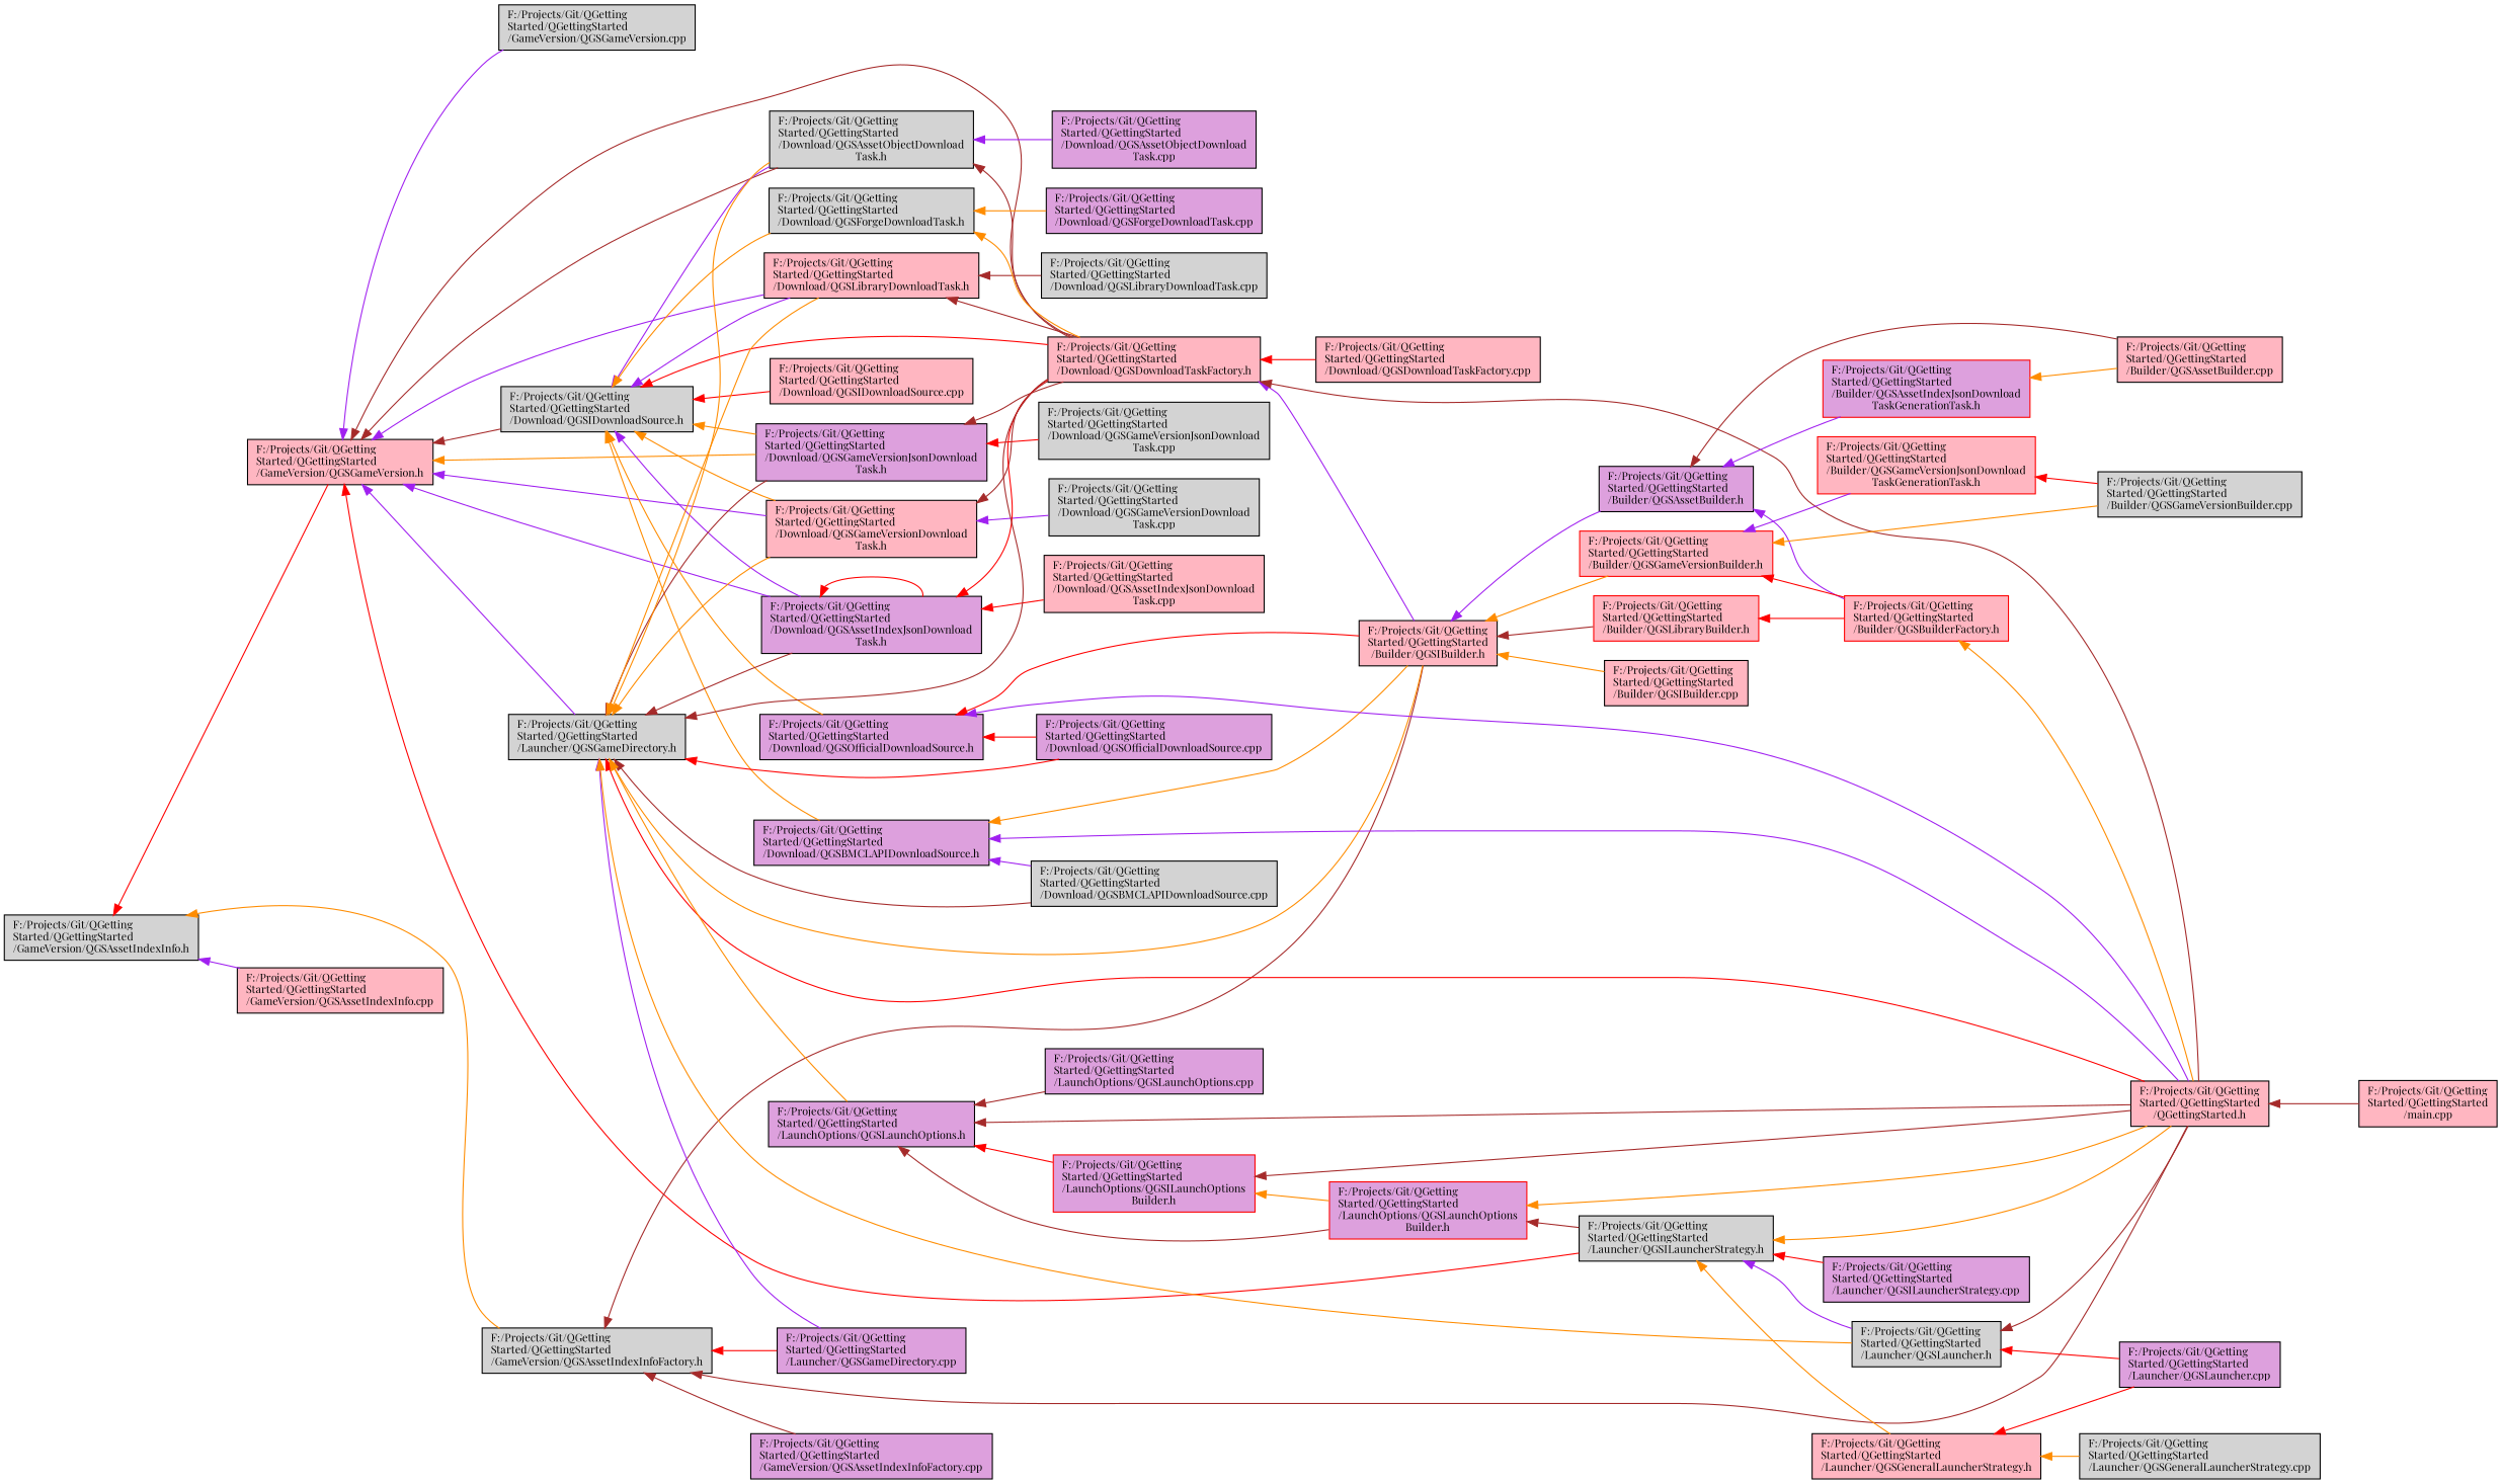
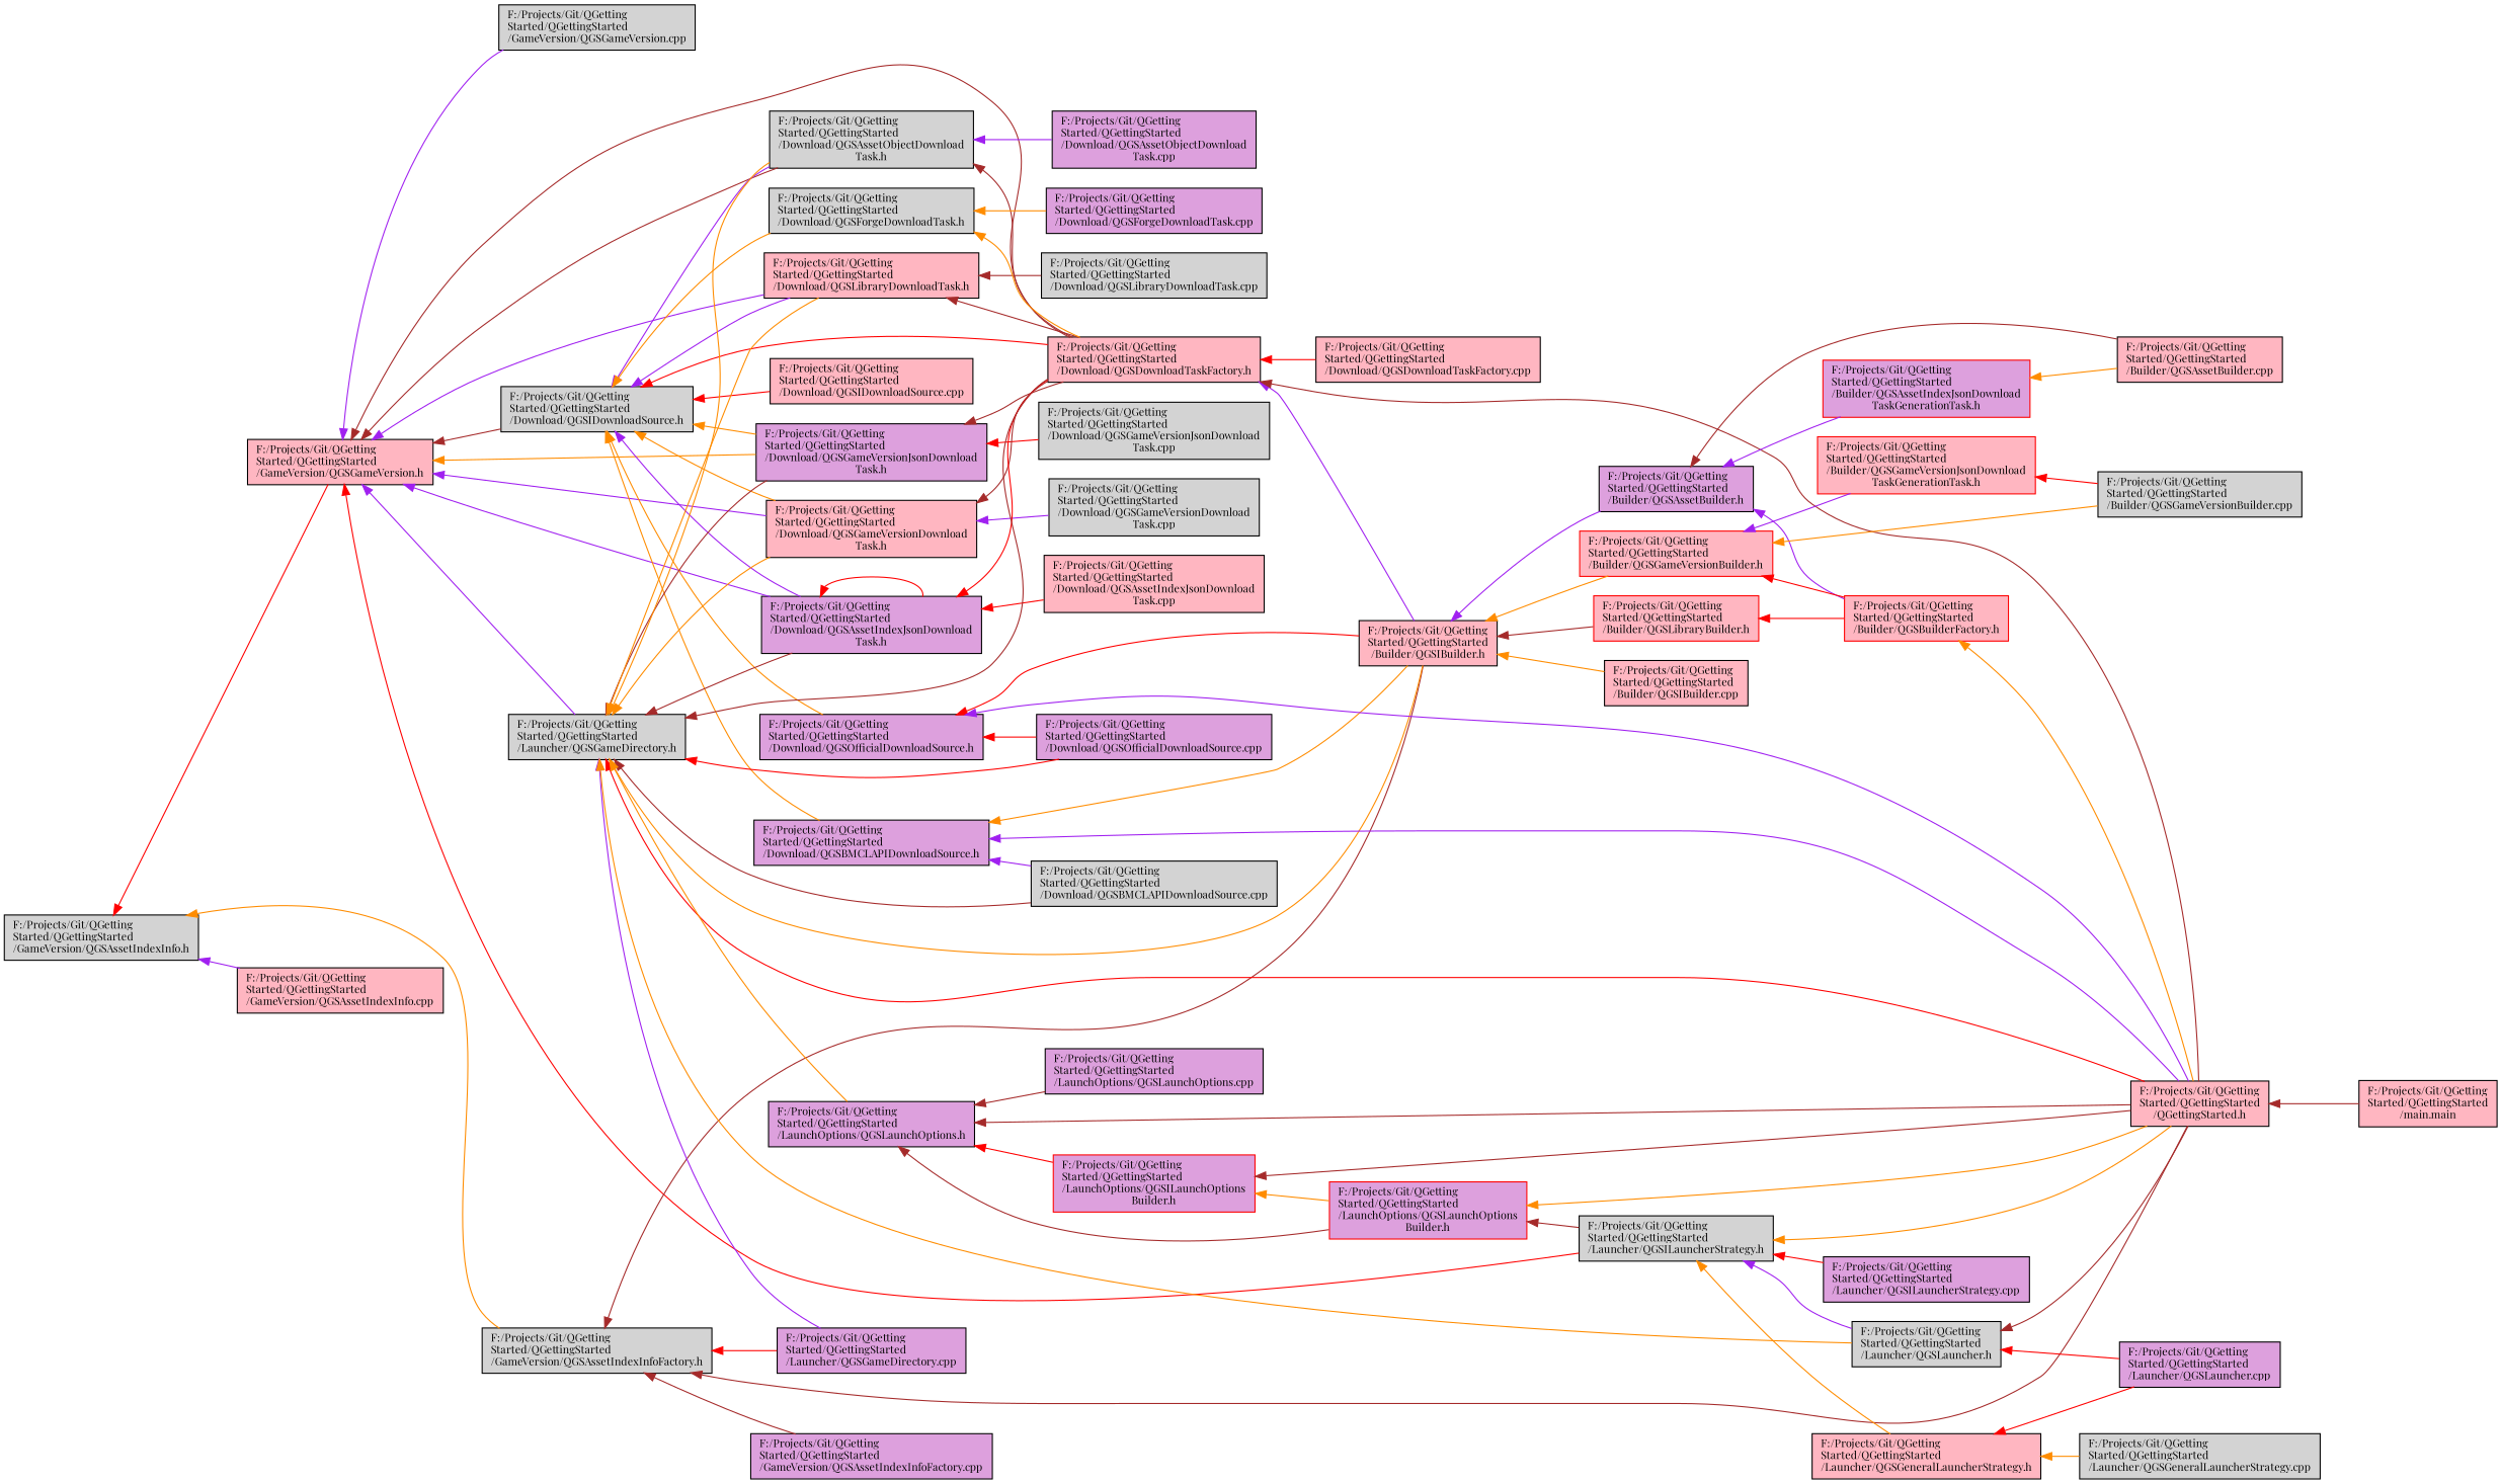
  digraph {
    rankdir=LR
    fontname="Playfair Display"
    node [color=black fillcolor=lightpink fontname="Playfair Display" fontsize=10 shape=record style=filled]
    edge [color=darkorange dir=back fontname="Playfair Display" fontsize=10 labelfontname=Helvetica labelfontsize=10 style=solid]
    n1 [fillcolor=lightgrey fontcolor=black height=0.2 label="F:/Projects/Git/QGetting\lStarted/QGettingStarted\l/GameVersion/QGSAssetIndexInfo.h" width=0.4]
    n2 [height=0.2 label="F:/Projects/Git/QGetting\lStarted/QGettingStarted\l/GameVersion/QGSGameVersion.h" width=0.4]
    n3 [fillcolor=lightgrey height=0.2 label="F:/Projects/Git/QGetting\lStarted/QGettingStarted\l/GameVersion/QGSAssetIndexInfoFactory.h" width=0.4]
    n4 [height=0.2 label="F:/Projects/Git/QGetting\lStarted/QGettingStarted\l/GameVersion/QGSAssetIndexInfo.cpp" width=0.4]
    n5 [fillcolor=lightgrey height=0.2 label="F:/Projects/Git/QGetting\lStarted/QGettingStarted\l/Download/QGSIDownloadSource.h" width=0.4]
    n6 [fillcolor=plum height=0.2 label="F:/Projects/Git/QGetting\lStarted/QGettingStarted\l/Download/QGSGameVersionJsonDownload\lTask.h" width=0.4]
    n7 [height=0.2 label="F:/Projects/Git/QGetting\lStarted/QGettingStarted\l/Download/QGSDownloadTaskFactory.h" width=0.4]
    n8 [fillcolor=lightgrey height=0.2 label="F:/Projects/Git/QGetting\lStarted/QGettingStarted\l/Download/QGSAssetObjectDownload\lTask.h" width=0.4]
    n9 [height=0.2 label="F:/Projects/Git/QGetting\lStarted/QGettingStarted\l/Download/QGSLibraryDownloadTask.h" width=0.4]
    n10 [height=0.2 label="F:/Projects/Git/QGetting\lStarted/QGettingStarted\l/Download/QGSGameVersionDownload\lTask.h" width=0.4]
    n11 [fillcolor=plum height=0.2 label="F:/Projects/Git/QGetting\lStarted/QGettingStarted\l/Download/QGSAssetIndexJsonDownload\lTask.h" width=0.4]
    n12 [fillcolor=lightgrey height=0.2 label="F:/Projects/Git/QGetting\lStarted/QGettingStarted\l/Launcher/QGSGameDirectory.h" width=0.4]
    n13 [fillcolor=lightgrey height=0.2 label="F:/Projects/Git/QGetting\lStarted/QGettingStarted\l/Launcher/QGSILauncherStrategy.h" width=0.4]
    n14 [fillcolor=lightgrey height=0.2 label="F:/Projects/Git/QGetting\lStarted/QGettingStarted\l/GameVersion/QGSGameVersion.cpp" width=0.4]
    n15 [fillcolor=lightgrey height=0.2 label="F:/Projects/Git/QGetting\lStarted/QGettingStarted\l/Download/QGSForgeDownloadTask.h" width=0.4]
    n16 [fillcolor=plum height=0.2 label="F:/Projects/Git/QGetting\lStarted/QGettingStarted\l/Download/QGSBMCLAPIDownloadSource.h" width=0.4]
    n17 [fillcolor=plum height=0.2 label="F:/Projects/Git/QGetting\lStarted/QGettingStarted\l/Download/QGSOfficialDownloadSource.h" width=0.4]
    n18 [height=0.2 label="F:/Projects/Git/QGetting\lStarted/QGettingStarted\l/Download/QGSIDownloadSource.cpp" width=0.4]
    n19 [fillcolor=lightgrey height=0.2 label="F:/Projects/Git/QGetting\lStarted/QGettingStarted\l/Download/QGSGameVersionJsonDownload\lTask.cpp" width=0.4]
    n20 [height=0.2 label="F:/Projects/Git/QGetting\lStarted/QGettingStarted\l/Builder/QGSIBuilder.h" width=0.4]
    n21 [height=0.2 label="F:/Projects/Git/QGetting\lStarted/QGettingStarted\l/QGettingStarted.h" width=0.4]
    n22 [height=0.2 label="F:/Projects/Git/QGetting\lStarted/QGettingStarted\l/Download/QGSDownloadTaskFactory.cpp" width=0.4]
    n23 [fillcolor=plum height=0.2 label="F:/Projects/Git/QGetting\lStarted/QGettingStarted\l/Builder/QGSAssetBuilder.h" width=0.4]
    n24 [color=red height=0.2 label="F:/Projects/Git/QGetting\lStarted/QGettingStarted\l/Builder/QGSGameVersionBuilder.h" width=0.4]
    n25 [color=red height=0.2 label="F:/Projects/Git/QGetting\lStarted/QGettingStarted\l/Builder/QGSLibraryBuilder.h" width=0.4]
    n26 [height=0.2 label="F:/Projects/Git/QGetting\lStarted/QGettingStarted\l/Builder/QGSIBuilder.cpp" width=0.4]
    n27 [height=0.2 label="F:/Projects/Git/QGetting\lStarted/QGettingStarted\l/Builder/QGSAssetBuilder.cpp" width=0.4]
    n28 [color=red fillcolor=plum height=0.2 label="F:/Projects/Git/QGetting\lStarted/QGettingStarted\l/Builder/QGSAssetIndexJsonDownload\lTaskGenerationTask.h" width=0.4]
    n29 [color=red height=0.2 label="F:/Projects/Git/QGetting\lStarted/QGettingStarted\l/Builder/QGSBuilderFactory.h" width=0.4]
-   n30 [height=0.2 label="F:/Projects/Git/QGetting\lStarted/QGettingStarted\l/main.cpp" width=0.4]
+   n30 [height=0.2 label="F:/Projects/Git/QGetting\lStarted/QGettingStarted\l/main.main" width=0.4]
    n31 [color=red height=0.2 label="F:/Projects/Git/QGetting\lStarted/QGettingStarted\l/Builder/QGSGameVersionJsonDownload\lTaskGenerationTask.h" width=0.4]
    n32 [fillcolor=lightgrey height=0.2 label="F:/Projects/Git/QGetting\lStarted/QGettingStarted\l/Builder/QGSGameVersionBuilder.cpp" width=0.4]
    n33 [fillcolor=plum height=0.2 label="F:/Projects/Git/QGetting\lStarted/QGettingStarted\l/Download/QGSAssetObjectDownload\lTask.cpp" width=0.4]
    n34 [fillcolor=lightgrey height=0.2 label="F:/Projects/Git/QGetting\lStarted/QGettingStarted\l/Download/QGSLibraryDownloadTask.cpp" width=0.4]
    n35 [fillcolor=lightgrey height=0.2 label="F:/Projects/Git/QGetting\lStarted/QGettingStarted\l/Download/QGSGameVersionDownload\lTask.cpp" width=0.4]
    n36 [height=0.2 label="F:/Projects/Git/QGetting\lStarted/QGettingStarted\l/Download/QGSAssetIndexJsonDownload\lTask.cpp" width=0.4]
    n37 [fillcolor=plum height=0.2 label="F:/Projects/Git/QGetting\lStarted/QGettingStarted\l/Download/QGSForgeDownloadTask.cpp" width=0.4]
    n38 [fillcolor=lightgrey height=0.2 label="F:/Projects/Git/QGetting\lStarted/QGettingStarted\l/Download/QGSBMCLAPIDownloadSource.cpp" width=0.4]
    n39 [fillcolor=plum height=0.2 label="F:/Projects/Git/QGetting\lStarted/QGettingStarted\l/Download/QGSOfficialDownloadSource.cpp" width=0.4]
    n40 [fillcolor=plum height=0.2 label="F:/Projects/Git/QGetting\lStarted/QGettingStarted\l/Launcher/QGSGameDirectory.cpp" width=0.4]
    n41 [fillcolor=plum height=0.2 label="F:/Projects/Git/QGetting\lStarted/QGettingStarted\l/LaunchOptions/QGSLaunchOptions.h" width=0.4]
    n42 [fillcolor=lightgrey height=0.2 label="F:/Projects/Git/QGetting\lStarted/QGettingStarted\l/Launcher/QGSLauncher.h" width=0.4]
    n43 [color=red fillcolor=plum height=0.2 label="F:/Projects/Git/QGetting\lStarted/QGettingStarted\l/LaunchOptions/QGSILaunchOptions\lBuilder.h" width=0.4]
    n44 [color=red fillcolor=plum height=0.2 label="F:/Projects/Git/QGetting\lStarted/QGettingStarted\l/LaunchOptions/QGSLaunchOptions\lBuilder.h" width=0.4]
    n45 [fillcolor=plum height=0.2 label="F:/Projects/Git/QGetting\lStarted/QGettingStarted\l/LaunchOptions/QGSLaunchOptions.cpp" width=0.4]
    n46 [height=0.2 label="F:/Projects/Git/QGetting\lStarted/QGettingStarted\l/Launcher/QGSGeneralLauncherStrategy.h" width=0.4]
    n47 [fillcolor=plum height=0.2 label="F:/Projects/Git/QGetting\lStarted/QGettingStarted\l/Launcher/QGSILauncherStrategy.cpp" width=0.4]
    n48 [fillcolor=lightgrey height=0.2 label="F:/Projects/Git/QGetting\lStarted/QGettingStarted\l/Launcher/QGSGeneralLauncherStrategy.cpp" width=0.4]
    n49 [fillcolor=plum height=0.2 label="F:/Projects/Git/QGetting\lStarted/QGettingStarted\l/Launcher/QGSLauncher.cpp" width=0.4]
    n50 [fillcolor=plum height=0.2 label="F:/Projects/Git/QGetting\lStarted/QGettingStarted\l/GameVersion/QGSAssetIndexInfoFactory.cpp" width=0.4]
    n1 -> n2 [color=red]
    n1 -> n3
    n1 -> n4 [color=purple]
    n2 -> n5 [color=brown]
    n2 -> n6
    n2 -> n7 [color=brown]
    n2 -> n8 [color=brown]
    n2 -> n9 [color=purple]
    n2 -> n10 [color=purple]
    n2 -> n11 [color=purple]
    n2 -> n12 [color=purple]
    n2 -> n13 [color=red]
    n2 -> n14 [color=purple]
    n3 -> n20 [color=brown]
    n3 -> n21 [color=brown]
    n3 -> n40 [color=red]
    n3 -> n50 [color=brown]
    n5 -> n6
    n5 -> n7 [color=red]
    n5 -> n8 [color=purple]
    n5 -> n9 [color=purple]
    n5 -> n10
    n5 -> n11 [color=purple]
    n5 -> n15
    n5 -> n16
    n5 -> n17
    n5 -> n18 [color=red]
    n6 -> n7 [color=brown]
    n6 -> n19 [color=red]
    n7 -> n20 [color=purple]
    n7 -> n21 [color=brown]
    n7 -> n22 [color=red]
    n8 -> n7 [color=brown]
    n8 -> n33 [color=purple]
    n9 -> n7 [color=brown]
    n9 -> n34 [color=brown]
    n10 -> n7 [color=brown]
    n10 -> n35 [color=purple]
    n11 -> n7 [color=red]
    n11 -> n11 [color=red]
    n11 -> n36 [color=red]
    n12 -> n6 [color=brown]
    n12 -> n7 [color=brown]
    n12 -> n8
    n12 -> n9
    n12 -> n10
    n12 -> n11 [color=brown]
    n12 -> n20
    n12 -> n21 [color=red]
    n12 -> n38 [color=brown]
    n12 -> n39 [color=red]
    n12 -> n40 [color=purple]
    n12 -> n41
    n12 -> n42
    n13 -> n21
    n13 -> n42 [color=purple]
    n13 -> n46
    n13 -> n47 [color=red]
    n15 -> n7
    n15 -> n37
    n16 -> n20
    n16 -> n21 [color=purple]
    n16 -> n38 [color=purple]
    n17 -> n20 [color=red]
    n17 -> n21 [color=purple]
    n17 -> n39 [color=red]
    n20 -> n23 [color=purple]
    n20 -> n24
    n20 -> n25 [color=brown]
    n20 -> n26
    n21 -> n30 [color=brown]
    n23 -> n27 [color=brown]
    n23 -> n28 [color=purple]
    n23 -> n29 [color=purple]
    n24 -> n29 [color=red]
    n24 -> n31 [color=purple]
    n24 -> n32
    n25 -> n29 [color=red]
    n28 -> n27
    n29 -> n21
    n31 -> n32 [color=red]
    n41 -> n21 [color=brown]
    n41 -> n43 [color=red]
    n41 -> n44 [color=brown]
    n41 -> n45 [color=brown]
    n42 -> n21 [color=brown]
    n42 -> n49 [color=red]
    n43 -> n21 [color=brown]
    n43 -> n44
    n44 -> n13 [color=brown]
    n44 -> n21
    n46 -> n48
    n46 -> n49 [color=red]
  }
